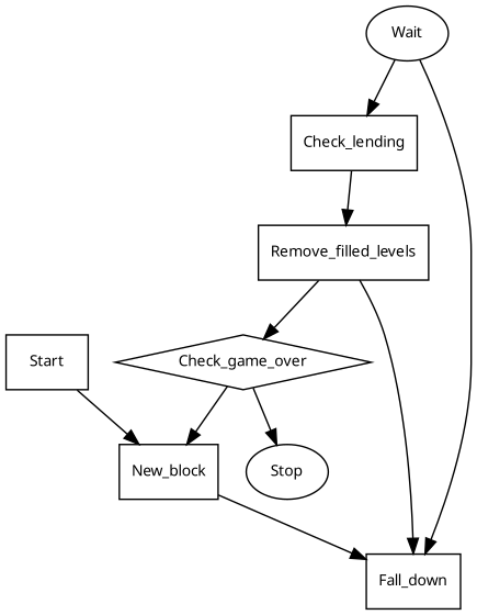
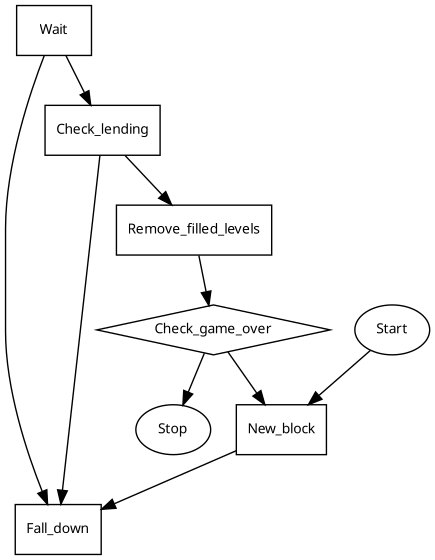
  digraph {
    align=LR
    node [fontname=sans fontsize=10 shape=box]
    edge [fontname=sans fontsize=10]
-   Start
+   Start [shape=ellipse]
    New_block
    Fall_down
-   Wait [shape=ellipse]
+   Wait
    Check_lending
    Remove_filled_levels
    Check_game_over [shape=diamond]
    Stop [shape=ellipse]
    Start -> New_block
    New_block -> Fall_down
    Wait -> Fall_down
    Wait -> Check_lending
-   Remove_filled_levels -> Fall_down
+   Check_lending -> Fall_down
    Check_lending -> Remove_filled_levels
    Remove_filled_levels -> Check_game_over
    Check_game_over -> New_block
    Check_game_over -> Stop
  }
